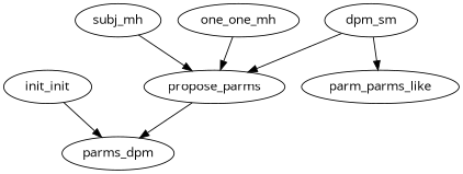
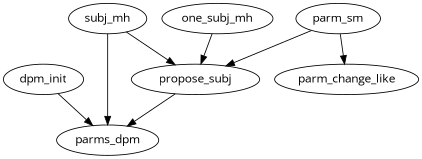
  digraph {
    fontname="Open Sans"
    node [fontname="Open Sans"]
    edge [fontname="Open Sans"]
    n1 [label=parms_dpm]
-   dpm_init [label=init_init]
+   dpm_init
    n3 [label=subj_mh]
-   propose_parms
-   dpm_sm
-   parm_change_like [label=parm_parms_like]
-   one_subj_mh [label=one_one_mh]
+   propose_parms [label=propose_subj]
+   dpm_sm [label=parm_sm]
+   parm_change_like
+   one_subj_mh
    dpm_init -> n1
+   n3 -> n1
    n3 -> propose_parms
    propose_parms -> n1
    dpm_sm -> propose_parms
    dpm_sm -> parm_change_like
    one_subj_mh -> propose_parms
  }
